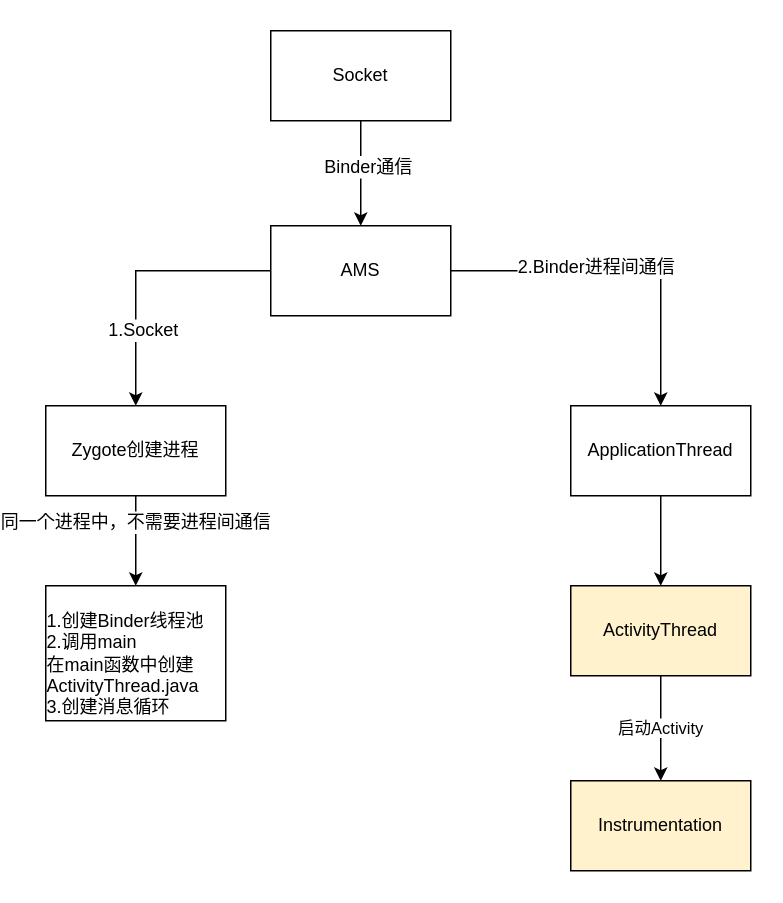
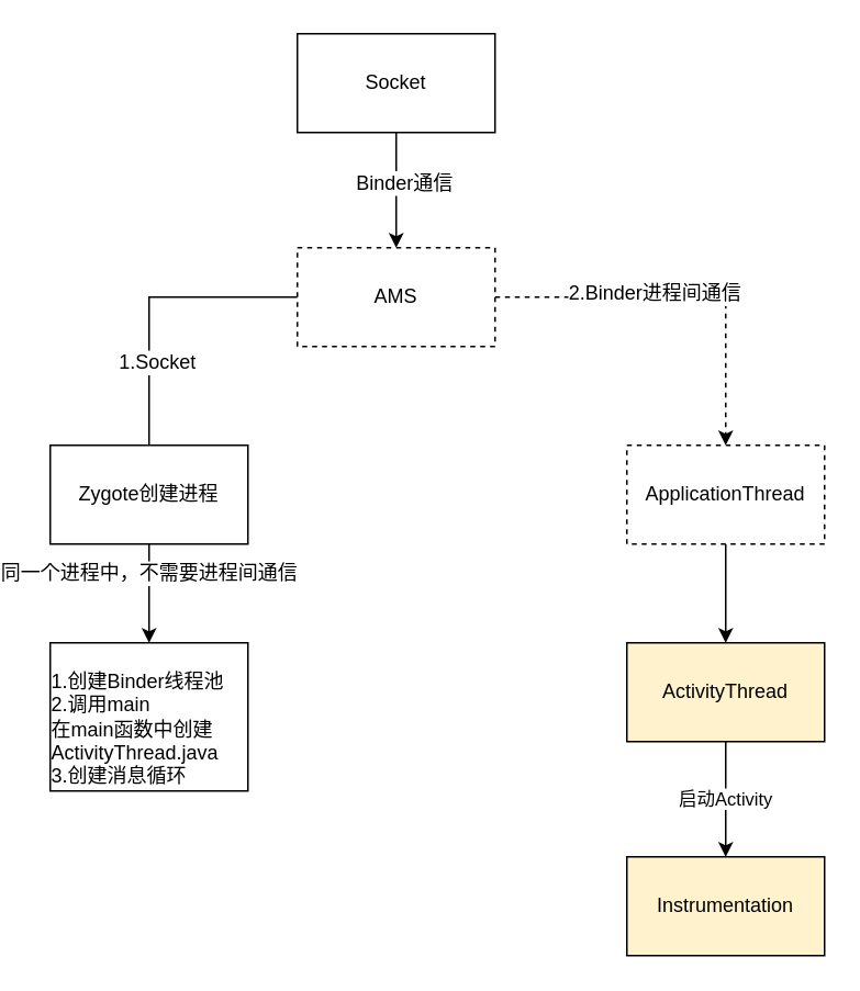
  <mxCell id="0" />
  <mxCell id="1" parent="0" />
  <mxCell id="2" style="edgeStyle=orthogonalEdgeStyle;rounded=0;orthogonalLoop=1;jettySize=auto;html=1;entryX=0.5;entryY=0;entryDx=0;entryDy=0;" edge="1" parent="1" source="4" target="9"><mxGeometry relative="1" as="geometry" /></mxCell>
  <mxCell id="3" value="Binder通信" style="text;html=1;align=center;verticalAlign=middle;resizable=0;points=[];labelBackgroundColor=#ffffff;" vertex="1" connectable="0" parent="2"><mxGeometry x="-0.143" y="4" relative="1" as="geometry"><mxPoint as="offset" /></mxGeometry></mxCell>
  <mxCell id="4" value="Socket" style="rounded=0;whiteSpace=wrap;html=1;" vertex="1" parent="1"><mxGeometry x="170" y="20" width="120" height="60" as="geometry" /></mxCell>
- <mxCell id="5" style="edgeStyle=orthogonalEdgeStyle;rounded=0;orthogonalLoop=1;jettySize=auto;html=1;entryX=0.5;entryY=0;entryDx=0;entryDy=0;" edge="1" parent="1" source="9" target="12"><mxGeometry relative="1" as="geometry" /></mxCell>
+ <mxCell id="5" style="edgeStyle=orthogonalEdgeStyle;rounded=0;orthogonalLoop=1;jettySize=auto;html=1;entryX=0.5;entryY=0;entryDx=0;entryDy=0;endArrow=none;" edge="1" parent="1" source="9" target="12"><mxGeometry relative="1" as="geometry" /></mxCell>
  <mxCell id="6" value="1.Socket" style="text;html=1;align=center;verticalAlign=middle;resizable=0;points=[];labelBackgroundColor=#ffffff;" vertex="1" connectable="0" parent="5"><mxGeometry x="0.433" y="4" relative="1" as="geometry"><mxPoint as="offset" /></mxGeometry></mxCell>
- <mxCell id="7" style="edgeStyle=orthogonalEdgeStyle;rounded=0;orthogonalLoop=1;jettySize=auto;html=1;entryX=0.5;entryY=0;entryDx=0;entryDy=0;" edge="1" parent="1" source="9" target="15"><mxGeometry relative="1" as="geometry" /></mxCell>
+ <mxCell id="7" style="edgeStyle=orthogonalEdgeStyle;rounded=0;orthogonalLoop=1;jettySize=auto;html=1;entryX=0.5;entryY=0;entryDx=0;entryDy=0;dashed=1;" edge="1" parent="1" source="9" target="15"><mxGeometry relative="1" as="geometry" /></mxCell>
  <mxCell id="8" value="2.Binder进程间通信" style="text;html=1;align=center;verticalAlign=middle;resizable=0;points=[];labelBackgroundColor=#ffffff;" vertex="1" connectable="0" parent="7"><mxGeometry x="-0.165" y="3" relative="1" as="geometry"><mxPoint as="offset" /></mxGeometry></mxCell>
- <mxCell id="9" value="AMS" style="rounded=0;whiteSpace=wrap;html=1;" vertex="1" parent="1"><mxGeometry x="170" y="150" width="120" height="60" as="geometry" /></mxCell>
+ <mxCell id="9" value="AMS" style="rounded=0;whiteSpace=wrap;html=1;dashed=1;" vertex="1" parent="1"><mxGeometry x="170" y="150" width="120" height="60" as="geometry" /></mxCell>
  <mxCell id="10" style="edgeStyle=orthogonalEdgeStyle;rounded=0;orthogonalLoop=1;jettySize=auto;html=1;entryX=0.5;entryY=0;entryDx=0;entryDy=0;" edge="1" parent="1" source="12" target="13"><mxGeometry relative="1" as="geometry" /></mxCell>
  <mxCell id="11" value="同一个进程中，不需要进程间通信" style="text;html=1;align=center;verticalAlign=middle;resizable=0;points=[];labelBackgroundColor=#ffffff;" vertex="1" connectable="0" parent="10"><mxGeometry x="-0.433" y="-1" relative="1" as="geometry"><mxPoint as="offset" /></mxGeometry></mxCell>
  <mxCell id="12" value="Zygote创建进程" style="rounded=0;whiteSpace=wrap;html=1;" vertex="1" parent="1"><mxGeometry x="20" y="270" width="120" height="60" as="geometry" /></mxCell>
  <mxCell id="13" value="&lt;div style=&quot;text-align: left&quot;&gt;&lt;br&gt;&lt;/div&gt;&lt;div style=&quot;text-align: left&quot;&gt;&lt;span&gt;1.创建Binder线程池&lt;/span&gt;&lt;/div&gt;&lt;div style=&quot;text-align: left&quot;&gt;&lt;span&gt;2.调用main&lt;/span&gt;&lt;/div&gt;&lt;div style=&quot;text-align: left&quot;&gt;&lt;span&gt;在main函数中创建ActivityThread.java&lt;/span&gt;&lt;/div&gt;&lt;div style=&quot;text-align: left&quot;&gt;&lt;span&gt;3.创建消息循环&lt;/span&gt;&lt;/div&gt;" style="rounded=0;whiteSpace=wrap;html=1;" vertex="1" parent="1"><mxGeometry x="20" y="390" width="120" height="90" as="geometry" /></mxCell>
  <mxCell id="14" style="edgeStyle=orthogonalEdgeStyle;rounded=0;orthogonalLoop=1;jettySize=auto;html=1;entryX=0.5;entryY=0;entryDx=0;entryDy=0;" edge="1" parent="1" source="15" target="17"><mxGeometry relative="1" as="geometry" /></mxCell>
- <mxCell id="15" value="ApplicationThread" style="rounded=0;whiteSpace=wrap;html=1;" vertex="1" parent="1"><mxGeometry x="370" y="270" width="120" height="60" as="geometry" /></mxCell>
+ <mxCell id="15" value="ApplicationThread" style="rounded=0;whiteSpace=wrap;html=1;dashed=1;" vertex="1" parent="1"><mxGeometry x="370" y="270" width="120" height="60" as="geometry" /></mxCell>
  <mxCell id="16" value="启动Activity" style="edgeStyle=orthogonalEdgeStyle;rounded=0;orthogonalLoop=1;jettySize=auto;html=1;" edge="1" parent="1" source="17"><mxGeometry relative="1" as="geometry"><mxPoint x="430" y="520" as="targetPoint" /></mxGeometry></mxCell>
  <mxCell id="17" value="ActivityThread" style="rounded=0;whiteSpace=wrap;html=1;fillColor=#fff2cc;" vertex="1" parent="1"><mxGeometry x="370" y="390" width="120" height="60" as="geometry" /></mxCell>
  <mxCell id="18" value="Instrumentation" style="rounded=0;whiteSpace=wrap;html=1;fillColor=#fff2cc;" vertex="1" parent="1"><mxGeometry x="370" y="520" width="120" height="60" as="geometry" /></mxCell>
